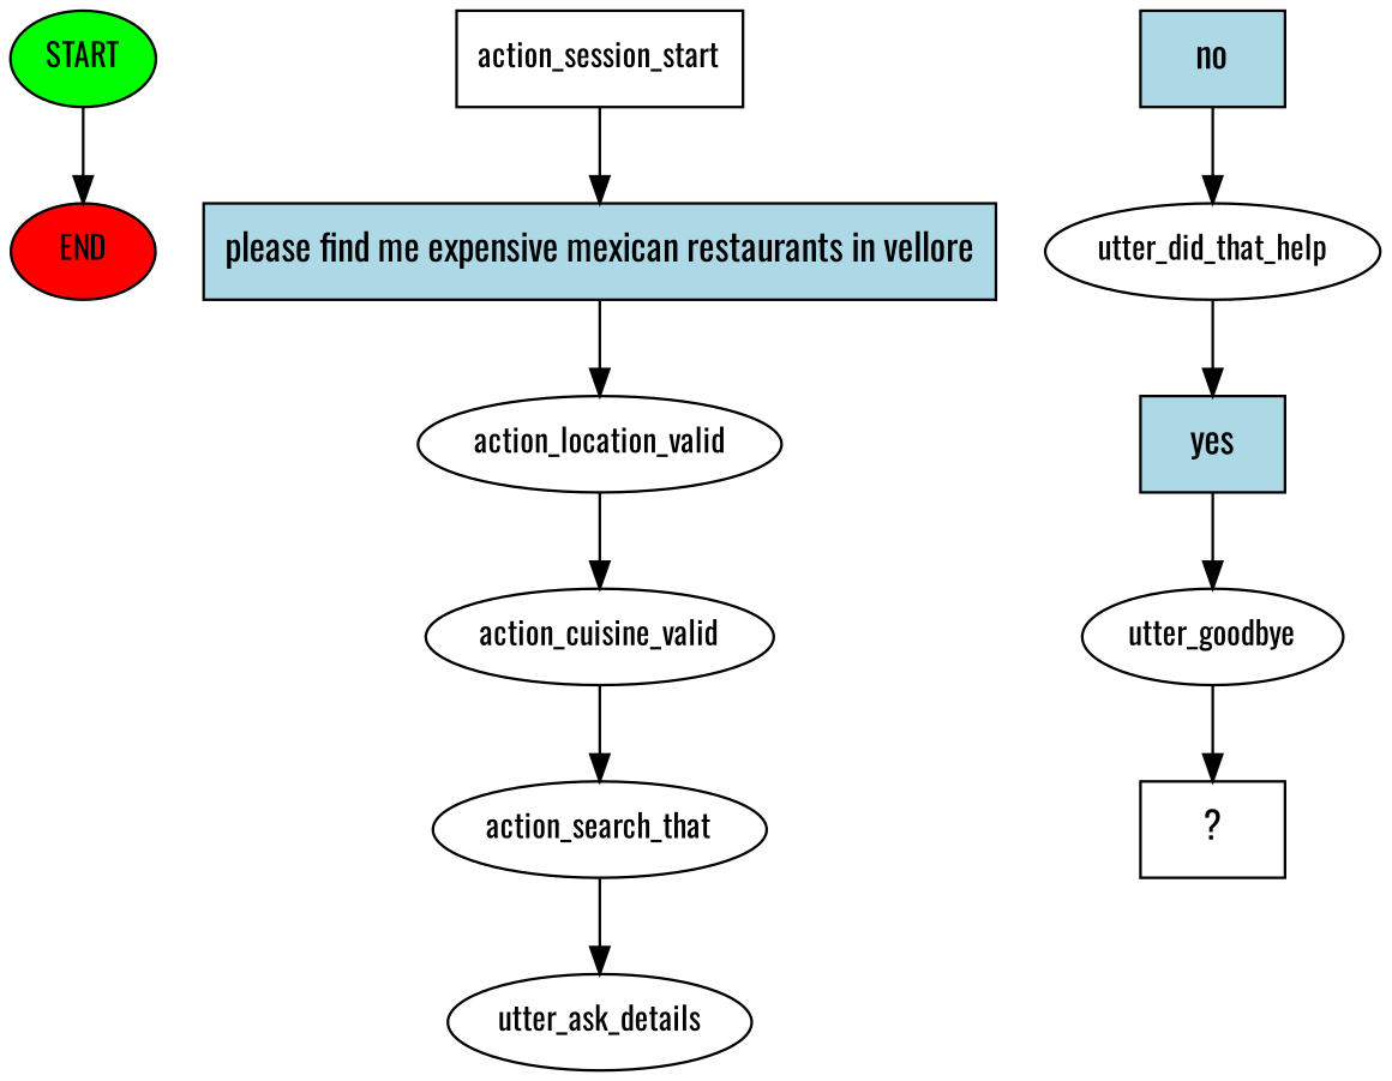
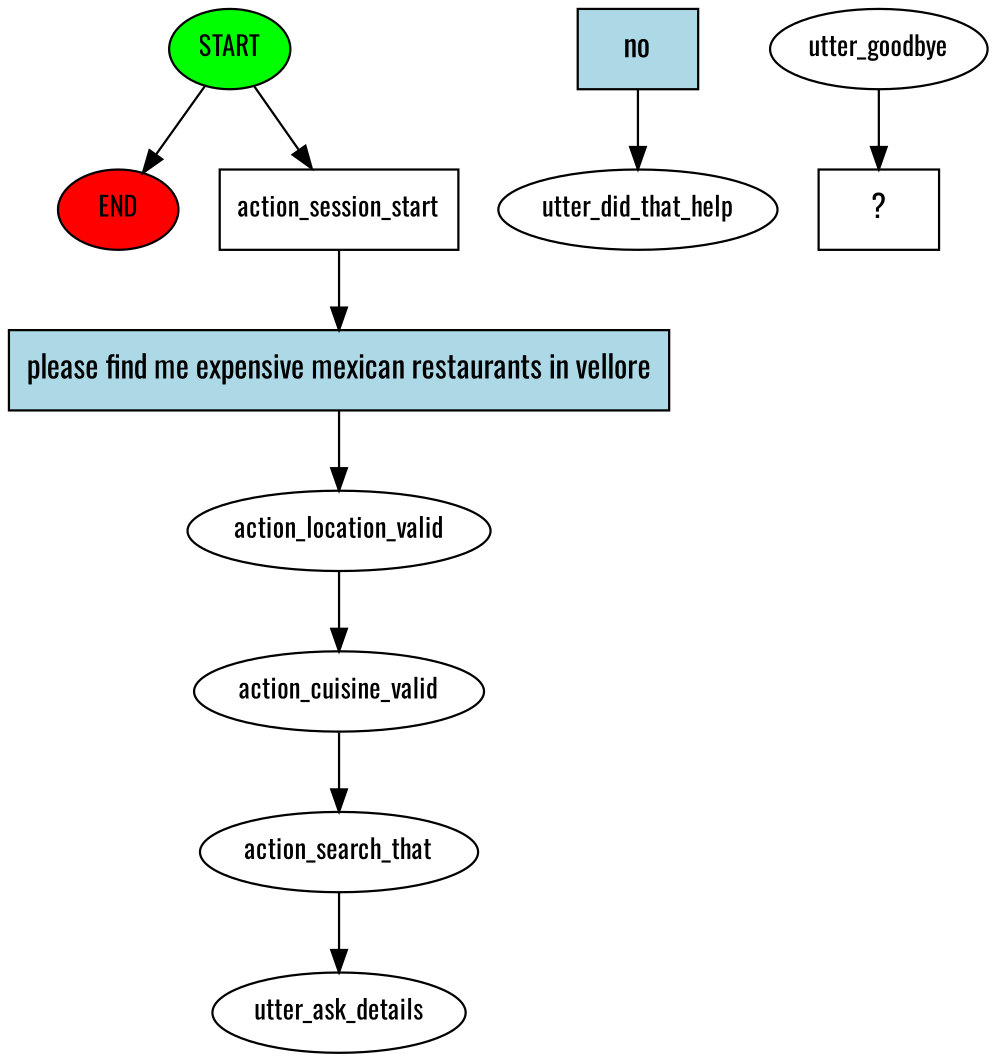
  digraph {
    fontname=Oswald
    node [fontname=Oswald fontsize=12]
    edge [fontname=Oswald]
    n1 [fillcolor=green label=START style=filled]
    n2 [fillcolor=red label=END style=filled]
    n3 [label=action_session_start shape=box]
    n4 [fillcolor=lightblue label="please find me expensive mexican restaurants in vellore" shape=rect style=filled fontsize=""]
    n5 [label=action_location_valid]
    n6 [label=action_cuisine_valid]
    n7 [label=action_search_that]
    n8 [label=utter_ask_details]
    n9 [fillcolor=lightblue label=no shape=rect style=filled fontsize=""]
    n10 [label=utter_did_that_help]
-   n11 [fillcolor=lightblue label=yes shape=rect style=filled fontsize=""]
    n12 [label=utter_goodbye]
    n13 [label="  ?  " shape=rect fontsize=""]
    n1 -> n2
+   n1 -> n3
    n3 -> n4
    n4 -> n5
    n5 -> n6
    n6 -> n7
    n7 -> n8
    n9 -> n10
-   n10 -> n11
-   n11 -> n12
    n12 -> n13
  }
